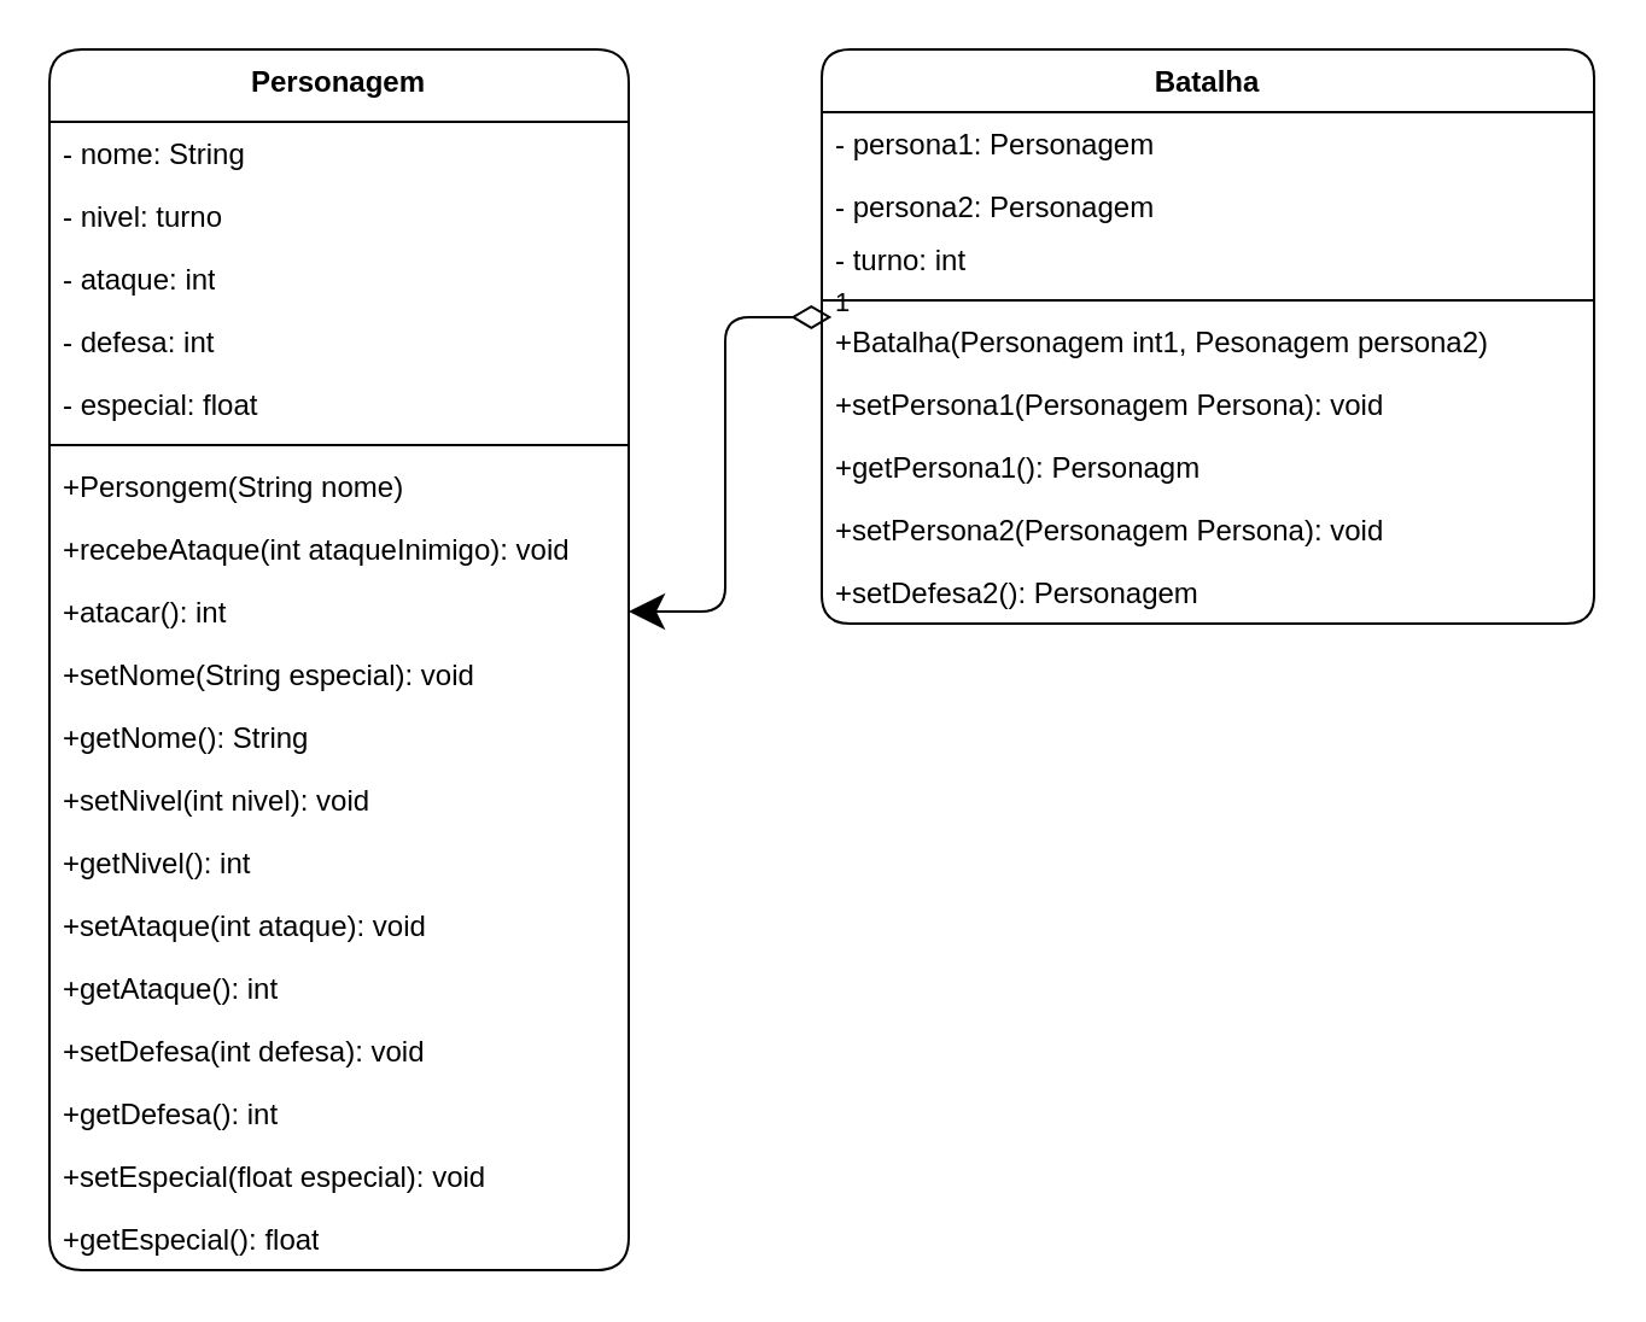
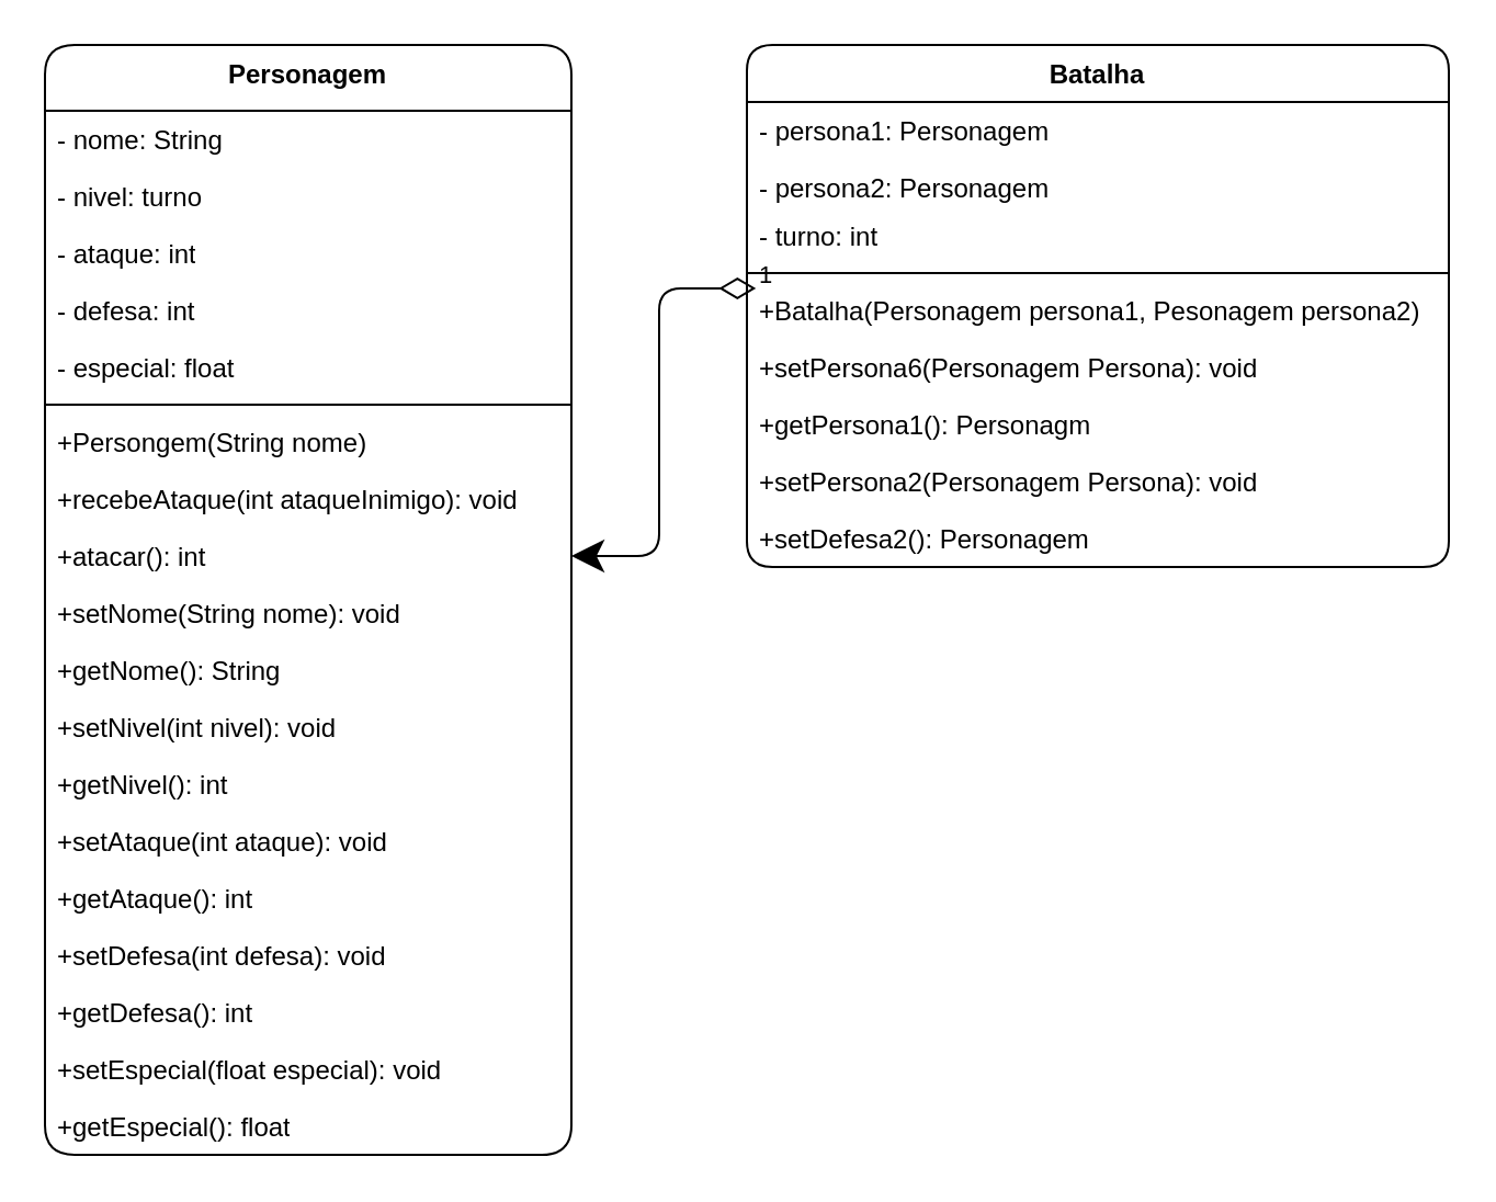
  <mxCell id="0" />
  <mxCell id="1" parent="0" />
  <mxCell id="2" value="Personagem" style="swimlane;fontStyle=1;align=center;verticalAlign=top;childLayout=stackLayout;horizontal=1;startSize=30;horizontalStack=0;resizeParent=1;resizeParentMax=0;resizeLast=0;collapsible=1;marginBottom=0;whiteSpace=wrap;html=1;labelBackgroundColor=none;rounded=1;" vertex="1" parent="1"><mxGeometry x="20" y="20" width="240" height="506" as="geometry" /></mxCell>
  <mxCell id="3" value="&lt;div style=&quot;text-align: justify;&quot;&gt;&lt;span style=&quot;background-color: initial;&quot;&gt;- nome: String&lt;/span&gt;&lt;/div&gt;" style="text;strokeColor=none;fillColor=none;align=left;verticalAlign=top;spacingLeft=4;spacingRight=4;overflow=hidden;rotatable=0;points=[[0,0.5],[1,0.5]];portConstraint=eastwest;whiteSpace=wrap;html=1;labelBackgroundColor=none;rounded=1;" vertex="1" parent="2"><mxGeometry y="30" width="240" height="26" as="geometry" /></mxCell>
  <mxCell id="4" value="- nivel: turno" style="text;strokeColor=none;fillColor=none;align=left;verticalAlign=top;spacingLeft=4;spacingRight=4;overflow=hidden;rotatable=0;points=[[0,0.5],[1,0.5]];portConstraint=eastwest;whiteSpace=wrap;html=1;labelBackgroundColor=none;rounded=1;" vertex="1" parent="2"><mxGeometry y="56" width="240" height="26" as="geometry" /></mxCell>
  <mxCell id="5" value="- ataque: int" style="text;strokeColor=none;fillColor=none;align=left;verticalAlign=top;spacingLeft=4;spacingRight=4;overflow=hidden;rotatable=0;points=[[0,0.5],[1,0.5]];portConstraint=eastwest;whiteSpace=wrap;html=1;labelBackgroundColor=none;rounded=1;" vertex="1" parent="2"><mxGeometry y="82" width="240" height="26" as="geometry" /></mxCell>
  <mxCell id="6" value="- defesa: int" style="text;strokeColor=none;fillColor=none;align=left;verticalAlign=top;spacingLeft=4;spacingRight=4;overflow=hidden;rotatable=0;points=[[0,0.5],[1,0.5]];portConstraint=eastwest;whiteSpace=wrap;html=1;labelBackgroundColor=none;rounded=1;" vertex="1" parent="2"><mxGeometry y="108" width="240" height="26" as="geometry" /></mxCell>
  <mxCell id="7" value="- especial: float" style="text;strokeColor=none;fillColor=none;align=left;verticalAlign=top;spacingLeft=4;spacingRight=4;overflow=hidden;rotatable=0;points=[[0,0.5],[1,0.5]];portConstraint=eastwest;whiteSpace=wrap;html=1;labelBackgroundColor=none;rounded=1;" vertex="1" parent="2"><mxGeometry y="134" width="240" height="26" as="geometry" /></mxCell>
  <mxCell id="8" value="" style="line;strokeWidth=1;fillColor=none;align=left;verticalAlign=middle;spacingTop=-1;spacingLeft=3;spacingRight=3;rotatable=0;labelPosition=right;points=[];portConstraint=eastwest;labelBackgroundColor=none;rounded=1;" vertex="1" parent="2"><mxGeometry y="160" width="240" height="8" as="geometry" /></mxCell>
  <mxCell id="9" value="+Persongem(String nome)" style="text;strokeColor=none;fillColor=none;align=left;verticalAlign=top;spacingLeft=4;spacingRight=4;overflow=hidden;rotatable=0;points=[[0,0.5],[1,0.5]];portConstraint=eastwest;whiteSpace=wrap;html=1;labelBackgroundColor=none;rounded=1;" vertex="1" parent="2"><mxGeometry y="168" width="240" height="26" as="geometry" /></mxCell>
  <mxCell id="10" value="+recebeAtaque(int ataqueInimigo): void" style="text;strokeColor=none;fillColor=none;align=left;verticalAlign=top;spacingLeft=4;spacingRight=4;overflow=hidden;rotatable=0;points=[[0,0.5],[1,0.5]];portConstraint=eastwest;whiteSpace=wrap;html=1;labelBackgroundColor=none;rounded=1;" vertex="1" parent="2"><mxGeometry y="194" width="240" height="26" as="geometry" /></mxCell>
  <mxCell id="11" value="+atacar(): int" style="text;strokeColor=none;fillColor=none;align=left;verticalAlign=top;spacingLeft=4;spacingRight=4;overflow=hidden;rotatable=0;points=[[0,0.5],[1,0.5]];portConstraint=eastwest;whiteSpace=wrap;html=1;labelBackgroundColor=none;rounded=1;" vertex="1" parent="2"><mxGeometry y="220" width="240" height="26" as="geometry" /></mxCell>
- <mxCell id="12" value="+setNome(String especial): void" style="text;strokeColor=none;fillColor=none;align=left;verticalAlign=top;spacingLeft=4;spacingRight=4;overflow=hidden;rotatable=0;points=[[0,0.5],[1,0.5]];portConstraint=eastwest;whiteSpace=wrap;html=1;labelBackgroundColor=none;rounded=1;" vertex="1" parent="2"><mxGeometry y="246" width="240" height="26" as="geometry" /></mxCell>
+ <mxCell id="12" value="+setNome(String nome): void" style="text;strokeColor=none;fillColor=none;align=left;verticalAlign=top;spacingLeft=4;spacingRight=4;overflow=hidden;rotatable=0;points=[[0,0.5],[1,0.5]];portConstraint=eastwest;whiteSpace=wrap;html=1;labelBackgroundColor=none;rounded=1;" vertex="1" parent="2"><mxGeometry y="246" width="240" height="26" as="geometry" /></mxCell>
  <mxCell id="13" value="+getNome(): String" style="text;strokeColor=none;fillColor=none;align=left;verticalAlign=top;spacingLeft=4;spacingRight=4;overflow=hidden;rotatable=0;points=[[0,0.5],[1,0.5]];portConstraint=eastwest;whiteSpace=wrap;html=1;labelBackgroundColor=none;rounded=1;" vertex="1" parent="2"><mxGeometry y="272" width="240" height="26" as="geometry" /></mxCell>
  <mxCell id="14" value="+setNivel(int nivel): void" style="text;strokeColor=none;fillColor=none;align=left;verticalAlign=top;spacingLeft=4;spacingRight=4;overflow=hidden;rotatable=0;points=[[0,0.5],[1,0.5]];portConstraint=eastwest;whiteSpace=wrap;html=1;labelBackgroundColor=none;rounded=1;" vertex="1" parent="2"><mxGeometry y="298" width="240" height="26" as="geometry" /></mxCell>
  <mxCell id="15" value="+getNivel(): int" style="text;strokeColor=none;fillColor=none;align=left;verticalAlign=top;spacingLeft=4;spacingRight=4;overflow=hidden;rotatable=0;points=[[0,0.5],[1,0.5]];portConstraint=eastwest;whiteSpace=wrap;html=1;labelBackgroundColor=none;rounded=1;" vertex="1" parent="2"><mxGeometry y="324" width="240" height="26" as="geometry" /></mxCell>
  <mxCell id="16" value="+setAtaque(int ataque): void" style="text;strokeColor=none;fillColor=none;align=left;verticalAlign=top;spacingLeft=4;spacingRight=4;overflow=hidden;rotatable=0;points=[[0,0.5],[1,0.5]];portConstraint=eastwest;whiteSpace=wrap;html=1;labelBackgroundColor=none;rounded=1;" vertex="1" parent="2"><mxGeometry y="350" width="240" height="26" as="geometry" /></mxCell>
  <mxCell id="17" value="+getAtaque(): int" style="text;strokeColor=none;fillColor=none;align=left;verticalAlign=top;spacingLeft=4;spacingRight=4;overflow=hidden;rotatable=0;points=[[0,0.5],[1,0.5]];portConstraint=eastwest;whiteSpace=wrap;html=1;labelBackgroundColor=none;rounded=1;" vertex="1" parent="2"><mxGeometry y="376" width="240" height="26" as="geometry" /></mxCell>
  <mxCell id="18" value="+setDefesa(int defesa): void" style="text;strokeColor=none;fillColor=none;align=left;verticalAlign=top;spacingLeft=4;spacingRight=4;overflow=hidden;rotatable=0;points=[[0,0.5],[1,0.5]];portConstraint=eastwest;whiteSpace=wrap;html=1;labelBackgroundColor=none;rounded=1;" vertex="1" parent="2"><mxGeometry y="402" width="240" height="26" as="geometry" /></mxCell>
  <mxCell id="19" value="+getDefesa(): int" style="text;strokeColor=none;fillColor=none;align=left;verticalAlign=top;spacingLeft=4;spacingRight=4;overflow=hidden;rotatable=0;points=[[0,0.5],[1,0.5]];portConstraint=eastwest;whiteSpace=wrap;html=1;labelBackgroundColor=none;rounded=1;" vertex="1" parent="2"><mxGeometry y="428" width="240" height="26" as="geometry" /></mxCell>
  <mxCell id="20" value="+setEspecial(float especial): void" style="text;strokeColor=none;fillColor=none;align=left;verticalAlign=top;spacingLeft=4;spacingRight=4;overflow=hidden;rotatable=0;points=[[0,0.5],[1,0.5]];portConstraint=eastwest;whiteSpace=wrap;html=1;labelBackgroundColor=none;rounded=1;" vertex="1" parent="2"><mxGeometry y="454" width="240" height="26" as="geometry" /></mxCell>
  <mxCell id="21" value="+getEspecial(): float" style="text;strokeColor=none;fillColor=none;align=left;verticalAlign=top;spacingLeft=4;spacingRight=4;overflow=hidden;rotatable=0;points=[[0,0.5],[1,0.5]];portConstraint=eastwest;whiteSpace=wrap;html=1;labelBackgroundColor=none;rounded=1;" vertex="1" parent="2"><mxGeometry y="480" width="240" height="26" as="geometry" /></mxCell>
  <mxCell id="22" style="edgeStyle=orthogonalEdgeStyle;rounded=1;orthogonalLoop=1;jettySize=auto;html=1;exitX=1;exitY=0.5;exitDx=0;exitDy=0;labelBackgroundColor=none;fontColor=default;" edge="1" parent="2" source="3" target="3"><mxGeometry relative="1" as="geometry" /></mxCell>
  <mxCell id="23" value="&lt;b&gt;Batalha&lt;/b&gt;" style="swimlane;fontStyle=1;align=center;verticalAlign=top;childLayout=stackLayout;horizontal=1;startSize=26;horizontalStack=0;resizeParent=1;resizeParentMax=0;resizeLast=0;collapsible=1;marginBottom=0;whiteSpace=wrap;html=1;labelBackgroundColor=none;rounded=1;" vertex="1" parent="1"><mxGeometry x="340" y="20" width="320" height="238" as="geometry"><mxRectangle x="320" y="40" width="80" height="30" as="alternateBounds" /></mxGeometry></mxCell>
  <mxCell id="24" value="- persona1: Personagem" style="text;strokeColor=none;fillColor=none;align=left;verticalAlign=top;spacingLeft=4;spacingRight=4;overflow=hidden;rotatable=0;points=[[0,0.5],[1,0.5]];portConstraint=eastwest;whiteSpace=wrap;html=1;labelBackgroundColor=none;rounded=1;" vertex="1" parent="23"><mxGeometry y="26" width="320" height="26" as="geometry" /></mxCell>
  <mxCell id="25" value="- persona2: Personagem" style="text;strokeColor=none;fillColor=none;align=left;verticalAlign=top;spacingLeft=4;spacingRight=4;overflow=hidden;rotatable=0;points=[[0,0.5],[1,0.5]];portConstraint=eastwest;whiteSpace=wrap;html=1;labelBackgroundColor=none;rounded=1;" vertex="1" parent="23"><mxGeometry y="52" width="320" height="22" as="geometry" /></mxCell>
  <mxCell id="26" value="- turno: int" style="text;strokeColor=none;fillColor=none;align=left;verticalAlign=top;spacingLeft=4;spacingRight=4;overflow=hidden;rotatable=0;points=[[0,0.5],[1,0.5]];portConstraint=eastwest;whiteSpace=wrap;html=1;labelBackgroundColor=none;rounded=1;" vertex="1" parent="23"><mxGeometry y="74" width="320" height="26" as="geometry" /></mxCell>
  <mxCell id="27" value="" style="line;strokeWidth=1;fillColor=none;align=left;verticalAlign=middle;spacingTop=-1;spacingLeft=3;spacingRight=3;rotatable=0;labelPosition=right;points=[];portConstraint=eastwest;labelBackgroundColor=none;rounded=1;" vertex="1" parent="23"><mxGeometry y="100" width="320" height="8" as="geometry" /></mxCell>
- <mxCell id="28" value="+Batalha(Personagem int1, Pesonagem persona2)" style="text;strokeColor=none;fillColor=none;align=left;verticalAlign=top;spacingLeft=4;spacingRight=4;overflow=hidden;rotatable=0;points=[[0,0.5],[1,0.5]];portConstraint=eastwest;whiteSpace=wrap;html=1;labelBackgroundColor=none;rounded=1;" vertex="1" parent="23"><mxGeometry y="108" width="320" height="26" as="geometry" /></mxCell>
- <mxCell id="29" value="+setPersona1(Personagem Persona): void" style="text;strokeColor=none;fillColor=none;align=left;verticalAlign=top;spacingLeft=4;spacingRight=4;overflow=hidden;rotatable=0;points=[[0,0.5],[1,0.5]];portConstraint=eastwest;whiteSpace=wrap;html=1;labelBackgroundColor=none;rounded=1;" vertex="1" parent="23"><mxGeometry y="134" width="320" height="26" as="geometry" /></mxCell>
+ <mxCell id="28" value="+Batalha(Personagem persona1, Pesonagem persona2)" style="text;strokeColor=none;fillColor=none;align=left;verticalAlign=top;spacingLeft=4;spacingRight=4;overflow=hidden;rotatable=0;points=[[0,0.5],[1,0.5]];portConstraint=eastwest;whiteSpace=wrap;html=1;labelBackgroundColor=none;rounded=1;" vertex="1" parent="23"><mxGeometry y="108" width="320" height="26" as="geometry" /></mxCell>
+ <mxCell id="29" value="+setPersona6(Personagem Persona): void" style="text;strokeColor=none;fillColor=none;align=left;verticalAlign=top;spacingLeft=4;spacingRight=4;overflow=hidden;rotatable=0;points=[[0,0.5],[1,0.5]];portConstraint=eastwest;whiteSpace=wrap;html=1;labelBackgroundColor=none;rounded=1;" vertex="1" parent="23"><mxGeometry y="134" width="320" height="26" as="geometry" /></mxCell>
  <mxCell id="30" value="+getPersona1(): Personagm" style="text;strokeColor=none;fillColor=none;align=left;verticalAlign=top;spacingLeft=4;spacingRight=4;overflow=hidden;rotatable=0;points=[[0,0.5],[1,0.5]];portConstraint=eastwest;whiteSpace=wrap;html=1;labelBackgroundColor=none;rounded=1;" vertex="1" parent="23"><mxGeometry y="160" width="320" height="26" as="geometry" /></mxCell>
  <mxCell id="31" value="+setPersona2(Personagem Persona): void" style="text;strokeColor=none;fillColor=none;align=left;verticalAlign=top;spacingLeft=4;spacingRight=4;overflow=hidden;rotatable=0;points=[[0,0.5],[1,0.5]];portConstraint=eastwest;whiteSpace=wrap;html=1;labelBackgroundColor=none;rounded=1;" vertex="1" parent="23"><mxGeometry y="186" width="320" height="26" as="geometry" /></mxCell>
  <mxCell id="32" value="+setDefesa2(): Personagem" style="text;strokeColor=none;fillColor=none;align=left;verticalAlign=top;spacingLeft=4;spacingRight=4;overflow=hidden;rotatable=0;points=[[0,0.5],[1,0.5]];portConstraint=eastwest;whiteSpace=wrap;html=1;labelBackgroundColor=none;rounded=1;" vertex="1" parent="23"><mxGeometry y="212" width="320" height="26" as="geometry" /></mxCell>
  <mxCell id="33" value="1" style="endArrow=classic;html=1;endSize=12;startArrow=diamondThin;startSize=14;startFill=0;edgeStyle=orthogonalEdgeStyle;align=left;verticalAlign=bottom;rounded=1;labelBackgroundColor=none;fontColor=default;entryX=1;entryY=0.5;entryDx=0;entryDy=0;exitX=0.013;exitY=0.115;exitDx=0;exitDy=0;exitPerimeter=0;" edge="1" parent="1" source="28" target="11"><mxGeometry x="-1" y="3" relative="1" as="geometry"><mxPoint x="330" y="127" as="sourcePoint" /><mxPoint x="490" y="127" as="targetPoint" /></mxGeometry></mxCell>
